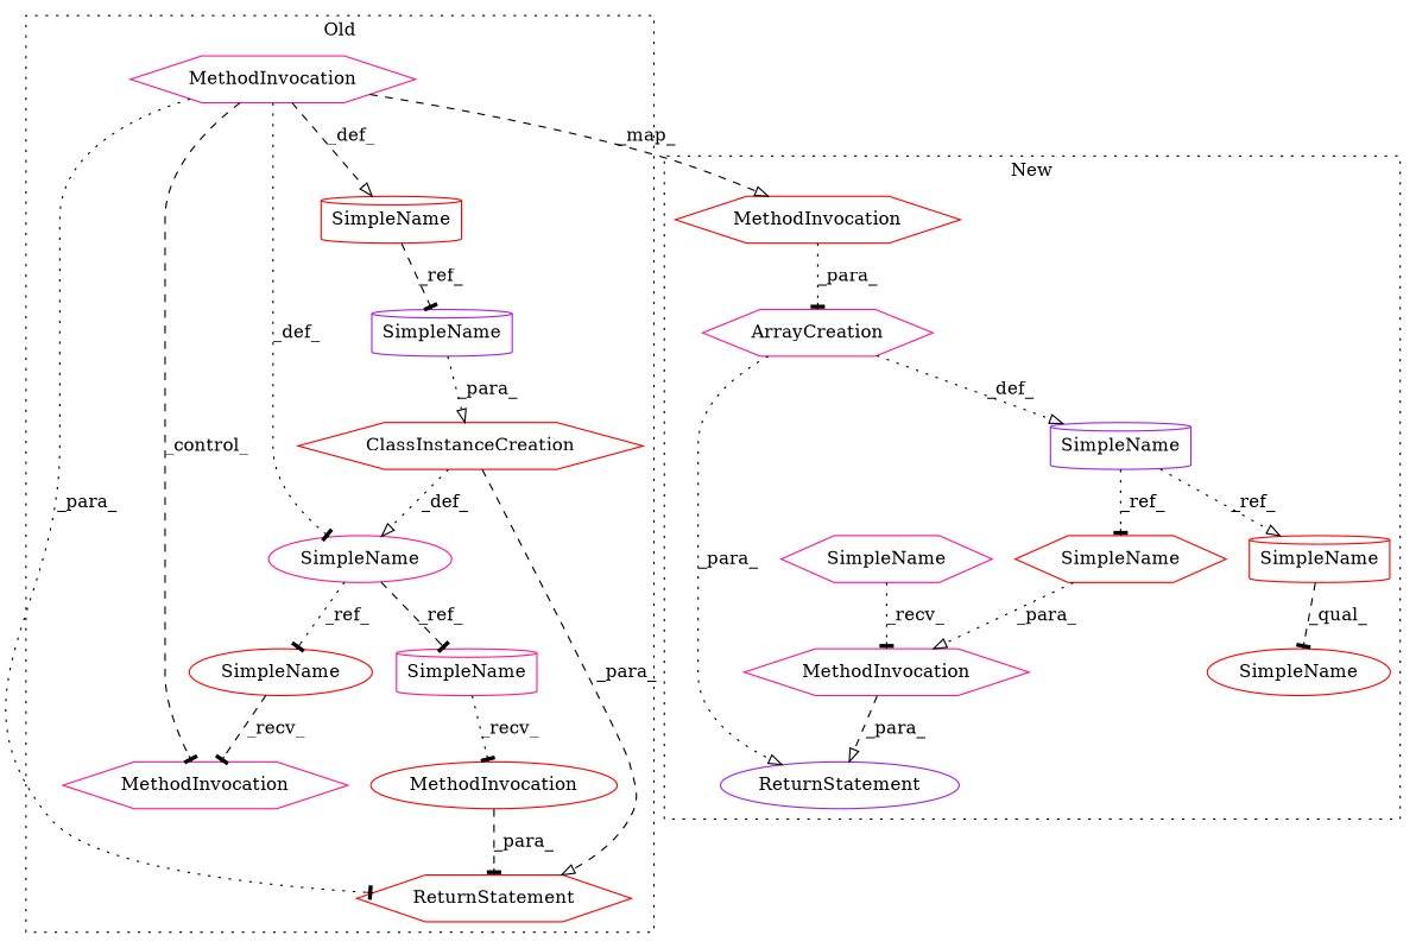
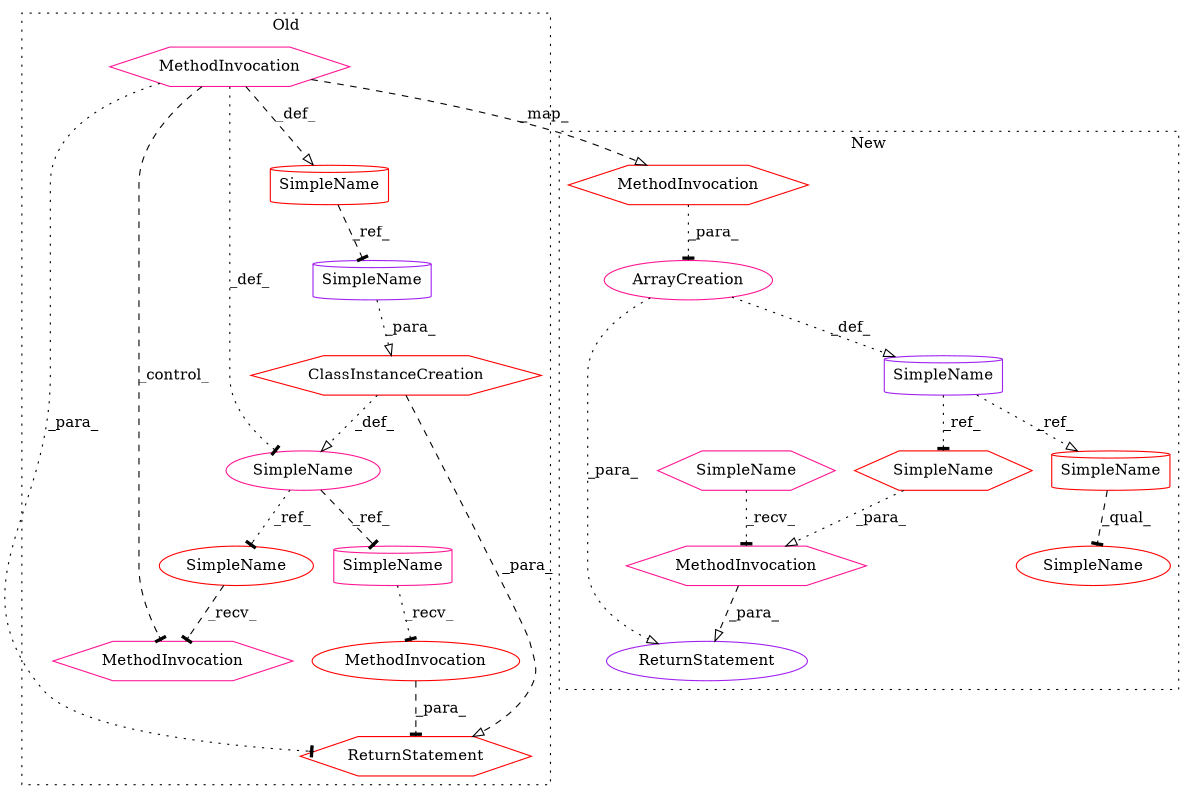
  digraph {
    node [a=42 l=8 s=15999 shape=hexagon color=red]
    edge [style=dotted arrowhead=tee]
    n1 [a=14 l="18,1" label=ClassInstanceCreation s="16015,16039"]
    n2 [a=32 l=10 label=MethodInvocation s=16158 shape=ellipse]
    n3 [a=32 label=MethodInvocation s=15977 color=deeppink]
    n4 [a=32 l="7,1" label=MethodInvocation s="16095,16130" color=deeppink]
    n5 [a=41 l=7 label=ReturnStatement s=16143]
    n6 [l=7 label=SimpleName s=16150 shape=cylinder color=deeppink]
    n7 [l=7 label=SimpleName s=16005 shape=ellipse color=deeppink]
    n8 [l=6 label=SimpleName s=15962 shape=cylinder]
    n9 [l=7 label=SimpleName s=16087 shape=ellipse]
    n10 [l=6 label=SimpleName s=16033 shape=cylinder color=purple]
-   n11 [a=3 l=24 label=ArrayCreation s=15949 color=deeppink]
+   n11 [a=3 l=24 label=ArrayCreation s=15949 shape=ellipse color=deeppink]
    n12 [a=32 l="8,1" label=MethodInvocation s="16097,16113" color=deeppink]
    n13 [a=32 label=MethodInvocation s=15964]
    n14 [a=41 l=7 label=ReturnStatement s=16083 shape=ellipse color=purple]
    n15 [label=SimpleName s=15938 shape=cylinder color=purple]
    n16 [l=6 label=SimpleName s=16090 color=deeppink]
    n17 [label=SimpleName shape=cylinder]
    n18 [label=SimpleName s=16105]
    n19 [l=15 label=SimpleName shape=ellipse]
    subgraph cluster_1 {
      label=Old
      style=dotted
      n1
      n2
      n3
      n4
      n5
      n6
      n7
      n8
      n9
      n10
    }
    subgraph cluster_2 {
      label=New
      style=dotted
      n11
      n12
      n13
      n14
      n15
      n16
      n17
      n18
      n19
    }
    n1 -> n5 [label=_para_ style=dashed arrowhead=onormal]
    n1 -> n7 [label=_def_ arrowhead=onormal]
    n2 -> n5 [label=_para_ style=dashed]
    n3 -> n4 [label=_control_ style=dashed]
    n3 -> n5 [label=_para_]
    n3 -> n7 [label=_def_]
    n3 -> n8 [label=_def_ style=dashed arrowhead=onormal]
    n3 -> n13 [label=_map_ style=dashed arrowhead=onormal]
    n6 -> n2 [label=_recv_]
    n7 -> n6 [label=_ref_ style=dashed]
    n7 -> n9 [label=_ref_]
    n8 -> n10 [label=_ref_ style=dashed]
    n9 -> n4 [label=_recv_ style=dashed]
    n10 -> n1 [label=_para_ arrowhead=onormal]
    n11 -> n14 [label=_para_ arrowhead=onormal]
    n11 -> n15 [label=_def_ arrowhead=onormal]
    n12 -> n14 [label=_para_ style=dashed arrowhead=onormal]
    n13 -> n11 [label=_para_]
    n15 -> n17 [label=_ref_ arrowhead=onormal]
    n15 -> n18 [label=_ref_]
    n16 -> n12 [label=_recv_]
    n17 -> n19 [label=_qual_ style=dashed]
    n18 -> n12 [label=_para_ arrowhead=onormal]
  }
